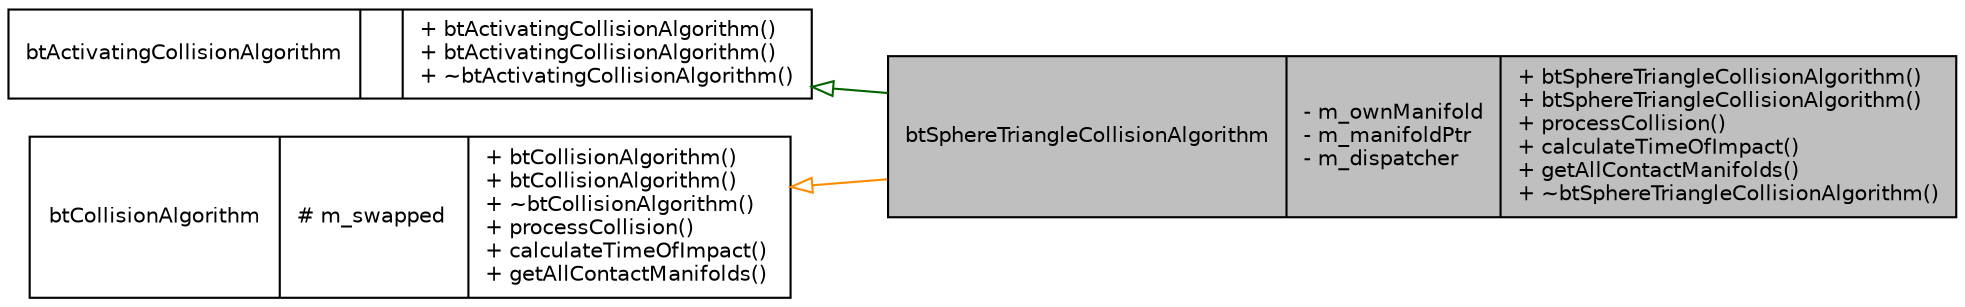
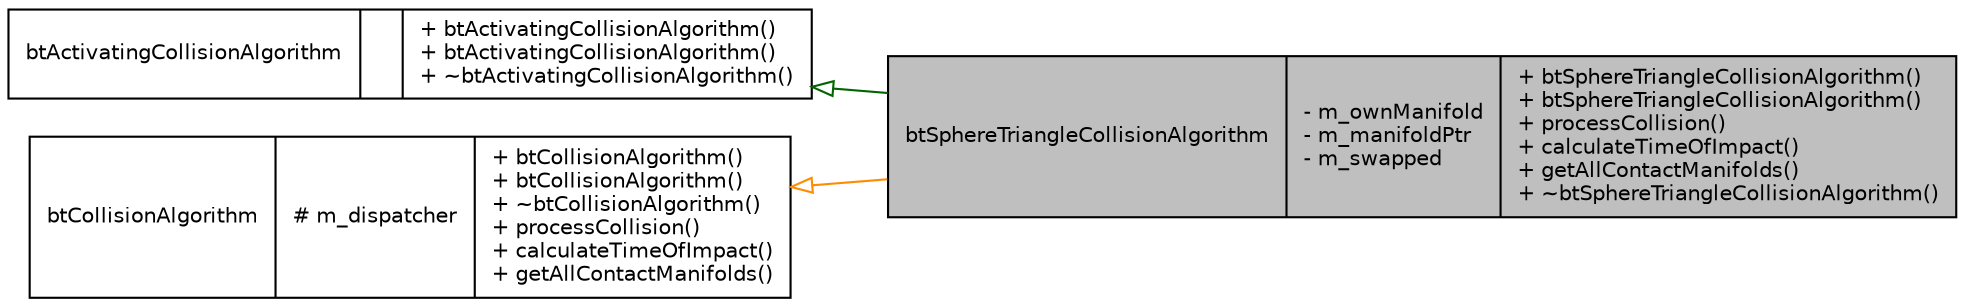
  digraph {
    rankdir=LR
    node [color=black fillcolor=white fontname=Helvetica fontsize=10 shape=record style=filled]
    edge [arrowtail=empty dir=back fontname=Helvetica fontsize=10 labelfontname=Helvetica labelfontsize=10 style=solid]
-   n1 [fillcolor=grey75 fontcolor=black height=0.2 label="{btSphereTriangleCollisionAlgorithm\n|- m_ownManifold\l- m_manifoldPtr\l- m_dispatcher\l|+ btSphereTriangleCollisionAlgorithm()\l+ btSphereTriangleCollisionAlgorithm()\l+ processCollision()\l+ calculateTimeOfImpact()\l+ getAllContactManifolds()\l+ ~btSphereTriangleCollisionAlgorithm()\l}" width=0.4]
+   n1 [fillcolor=grey75 fontcolor=black height=0.2 label="{btSphereTriangleCollisionAlgorithm\n|- m_ownManifold\l- m_manifoldPtr\l- m_swapped\l|+ btSphereTriangleCollisionAlgorithm()\l+ btSphereTriangleCollisionAlgorithm()\l+ processCollision()\l+ calculateTimeOfImpact()\l+ getAllContactManifolds()\l+ ~btSphereTriangleCollisionAlgorithm()\l}" width=0.4]
    n2 [height=0.2 label="{btActivatingCollisionAlgorithm\n||+ btActivatingCollisionAlgorithm()\l+ btActivatingCollisionAlgorithm()\l+ ~btActivatingCollisionAlgorithm()\l}" width=0.4]
-   n3 [height=0.2 label="{btCollisionAlgorithm\n|# m_swapped\l|+ btCollisionAlgorithm()\l+ btCollisionAlgorithm()\l+ ~btCollisionAlgorithm()\l+ processCollision()\l+ calculateTimeOfImpact()\l+ getAllContactManifolds()\l}" width=0.4]
+   n3 [height=0.2 label="{btCollisionAlgorithm\n|# m_dispatcher\l|+ btCollisionAlgorithm()\l+ btCollisionAlgorithm()\l+ ~btCollisionAlgorithm()\l+ processCollision()\l+ calculateTimeOfImpact()\l+ getAllContactManifolds()\l}" width=0.4]
    n2 -> n1 [color=darkgreen]
    n3 -> n1 [color=darkorange]
  }
